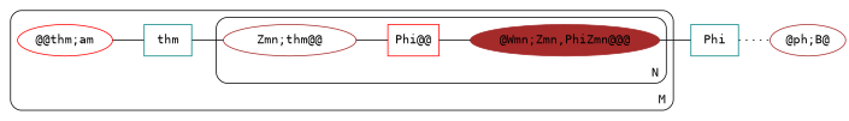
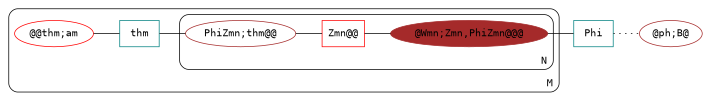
  graph {
    fontname="DejaVu Sans Mono"
    rankdir=LR
    node [color=brown fontname="DejaVu Sans Mono" shape=ellipse]
    edge [fontname="DejaVu Sans Mono" style=solid]
-   n1 [label="Zmn;thm@@"]
+   n1 [label="PhiZmn;thm@@"]
    n2 [bgcolor=lightblue label="@Wmn;Zmn,PhiZmn@@@" style=filled]
-   n3 [color=red label="Phi@@" shape=box]
+   n3 [color=red label="Zmn@@" shape=box]
    n4 [color=red label="@@thm;am"]
    n5 [color=teal label=thm shape=box]
    n6 [color=teal label=Phi shape=box]
    n7 [label="@ph;B@"]
    subgraph cluster_1 {
      label=M
      labeljust=r
      labelloc=b
      style=rounded
      n4
      n5
      subgraph cluster_2 {
        label=N
        labeljust=r
        labelloc=b
        style=rounded
        n1
        n2
        n3
      }
    }
    n1 -- n3
    n2 -- n6
    n3 -- n2
    n4 -- n5
    n5 -- n1
    n6 -- n7 [style=dotted]
  }
